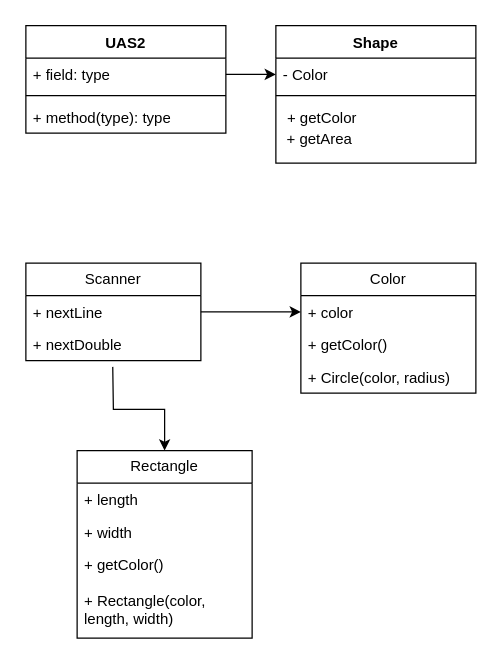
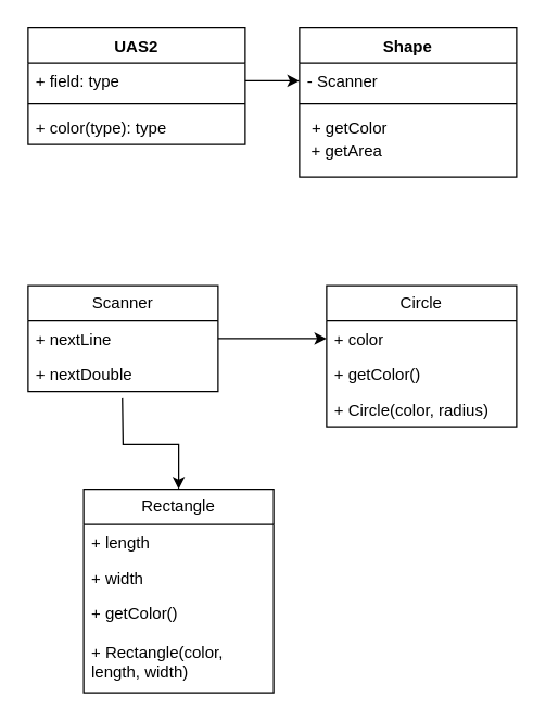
  <mxCell id="0" />
  <mxCell id="1" parent="0" />
  <mxCell id="2" value="UAS2" style="swimlane;fontStyle=1;align=center;verticalAlign=top;childLayout=stackLayout;horizontal=1;startSize=26;horizontalStack=0;resizeParent=1;resizeParentMax=0;resizeLast=0;collapsible=1;marginBottom=0;whiteSpace=wrap;html=1;" parent="1" vertex="1"><mxGeometry x="20" y="20" width="160" height="86" as="geometry" /></mxCell>
  <mxCell id="3" style="edgeStyle=orthogonalEdgeStyle;rounded=0;orthogonalLoop=1;jettySize=auto;html=1;exitX=1;exitY=0.5;exitDx=0;exitDy=0;" parent="2" source="4" edge="1"><mxGeometry relative="1" as="geometry"><mxPoint x="200" y="39" as="targetPoint" /></mxGeometry></mxCell>
  <mxCell id="4" value="+ field: type" style="text;strokeColor=none;fillColor=none;align=left;verticalAlign=top;spacingLeft=4;spacingRight=4;overflow=hidden;rotatable=0;points=[[0,0.5],[1,0.5]];portConstraint=eastwest;whiteSpace=wrap;html=1;" parent="2" vertex="1"><mxGeometry y="26" width="160" height="26" as="geometry" /></mxCell>
  <mxCell id="5" value="" style="line;strokeWidth=1;fillColor=none;align=left;verticalAlign=middle;spacingTop=-1;spacingLeft=3;spacingRight=3;rotatable=0;labelPosition=right;points=[];portConstraint=eastwest;strokeColor=inherit;" parent="2" vertex="1"><mxGeometry y="52" width="160" height="8" as="geometry" /></mxCell>
- <mxCell id="6" value="+ method(type): type" style="text;strokeColor=none;fillColor=none;align=left;verticalAlign=top;spacingLeft=4;spacingRight=4;overflow=hidden;rotatable=0;points=[[0,0.5],[1,0.5]];portConstraint=eastwest;whiteSpace=wrap;html=1;" parent="2" vertex="1"><mxGeometry y="60" width="160" height="26" as="geometry" /></mxCell>
+ <mxCell id="6" value="+ color(type): type" style="text;strokeColor=none;fillColor=none;align=left;verticalAlign=top;spacingLeft=4;spacingRight=4;overflow=hidden;rotatable=0;points=[[0,0.5],[1,0.5]];portConstraint=eastwest;whiteSpace=wrap;html=1;" parent="2" vertex="1"><mxGeometry y="60" width="160" height="26" as="geometry" /></mxCell>
  <mxCell id="7" value="Shape" style="swimlane;fontStyle=1;align=center;verticalAlign=top;childLayout=stackLayout;horizontal=1;startSize=26;horizontalStack=0;resizeParent=1;resizeParentMax=0;resizeLast=0;collapsible=1;marginBottom=0;whiteSpace=wrap;html=1;" parent="1" vertex="1"><mxGeometry x="220" y="20" width="160" height="110" as="geometry" /></mxCell>
- <mxCell id="8" value="- Color" style="text;strokeColor=none;fillColor=none;align=left;verticalAlign=top;spacingLeft=4;spacingRight=4;overflow=hidden;rotatable=0;points=[[0,0.5],[1,0.5]];portConstraint=eastwest;whiteSpace=wrap;html=1;" parent="7" vertex="1"><mxGeometry y="26" width="160" height="26" as="geometry" /></mxCell>
+ <mxCell id="8" value="- Scanner" style="text;strokeColor=none;fillColor=none;align=left;verticalAlign=top;spacingLeft=4;spacingRight=4;overflow=hidden;rotatable=0;points=[[0,0.5],[1,0.5]];portConstraint=eastwest;whiteSpace=wrap;html=1;" parent="7" vertex="1"><mxGeometry y="26" width="160" height="26" as="geometry" /></mxCell>
  <mxCell id="9" value="" style="line;strokeWidth=1;fillColor=none;align=left;verticalAlign=middle;spacingTop=-1;spacingLeft=3;spacingRight=3;rotatable=0;labelPosition=right;points=[];portConstraint=eastwest;strokeColor=inherit;" parent="7" vertex="1"><mxGeometry y="52" width="160" height="8" as="geometry" /></mxCell>
  <mxCell id="10" value="&amp;nbsp;+ getColor&lt;table&gt;&lt;tbody&gt;&lt;tr&gt;&lt;td&gt;+ getArea&lt;/td&gt;&lt;/tr&gt;&lt;/tbody&gt;&lt;/table&gt;" style="text;strokeColor=none;fillColor=none;align=left;verticalAlign=top;spacingLeft=4;spacingRight=4;overflow=hidden;rotatable=0;points=[[0,0.5],[1,0.5]];portConstraint=eastwest;whiteSpace=wrap;html=1;" parent="7" vertex="1"><mxGeometry y="60" width="160" height="50" as="geometry" /></mxCell>
  <mxCell id="11" value="Scanner" style="swimlane;fontStyle=0;childLayout=stackLayout;horizontal=1;startSize=26;fillColor=none;horizontalStack=0;resizeParent=1;resizeParentMax=0;resizeLast=0;collapsible=1;marginBottom=0;whiteSpace=wrap;html=1;" parent="1" vertex="1"><mxGeometry x="20" y="210" width="140" height="78" as="geometry" /></mxCell>
  <mxCell id="12" style="edgeStyle=orthogonalEdgeStyle;rounded=0;orthogonalLoop=1;jettySize=auto;html=1;exitX=1;exitY=0.5;exitDx=0;exitDy=0;" parent="11" source="13" edge="1"><mxGeometry relative="1" as="geometry"><mxPoint x="220" y="39" as="targetPoint" /></mxGeometry></mxCell>
  <mxCell id="13" value="+ nextLine" style="text;strokeColor=none;fillColor=none;align=left;verticalAlign=top;spacingLeft=4;spacingRight=4;overflow=hidden;rotatable=0;points=[[0,0.5],[1,0.5]];portConstraint=eastwest;whiteSpace=wrap;html=1;" parent="11" vertex="1"><mxGeometry y="26" width="140" height="26" as="geometry" /></mxCell>
  <mxCell id="14" value="+ nextDouble" style="text;strokeColor=none;fillColor=none;align=left;verticalAlign=top;spacingLeft=4;spacingRight=4;overflow=hidden;rotatable=0;points=[[0,0.5],[1,0.5]];portConstraint=eastwest;whiteSpace=wrap;html=1;" parent="11" vertex="1"><mxGeometry y="52" width="140" height="26" as="geometry" /></mxCell>
- <mxCell id="15" value="Color" style="swimlane;fontStyle=0;childLayout=stackLayout;horizontal=1;startSize=26;fillColor=none;horizontalStack=0;resizeParent=1;resizeParentMax=0;resizeLast=0;collapsible=1;marginBottom=0;whiteSpace=wrap;html=1;" parent="1" vertex="1"><mxGeometry x="240" y="210" width="140" height="104" as="geometry" /></mxCell>
+ <mxCell id="15" value="Circle" style="swimlane;fontStyle=0;childLayout=stackLayout;horizontal=1;startSize=26;fillColor=none;horizontalStack=0;resizeParent=1;resizeParentMax=0;resizeLast=0;collapsible=1;marginBottom=0;whiteSpace=wrap;html=1;" parent="1" vertex="1"><mxGeometry x="240" y="210" width="140" height="104" as="geometry" /></mxCell>
  <mxCell id="16" value="+ color" style="text;strokeColor=none;fillColor=none;align=left;verticalAlign=top;spacingLeft=4;spacingRight=4;overflow=hidden;rotatable=0;points=[[0,0.5],[1,0.5]];portConstraint=eastwest;whiteSpace=wrap;html=1;" parent="15" vertex="1"><mxGeometry y="26" width="140" height="26" as="geometry" /></mxCell>
  <mxCell id="17" value="+ getColor()" style="text;strokeColor=none;fillColor=none;align=left;verticalAlign=top;spacingLeft=4;spacingRight=4;overflow=hidden;rotatable=0;points=[[0,0.5],[1,0.5]];portConstraint=eastwest;whiteSpace=wrap;html=1;" parent="15" vertex="1"><mxGeometry y="52" width="140" height="26" as="geometry" /></mxCell>
  <mxCell id="18" value="+ Circle(color, radius)" style="text;strokeColor=none;fillColor=none;align=left;verticalAlign=top;spacingLeft=4;spacingRight=4;overflow=hidden;rotatable=0;points=[[0,0.5],[1,0.5]];portConstraint=eastwest;whiteSpace=wrap;html=1;" parent="15" vertex="1"><mxGeometry y="78" width="140" height="26" as="geometry" /></mxCell>
  <mxCell id="19" value="Rectangle" style="swimlane;fontStyle=0;childLayout=stackLayout;horizontal=1;startSize=26;fillColor=none;horizontalStack=0;resizeParent=1;resizeParentMax=0;resizeLast=0;collapsible=1;marginBottom=0;whiteSpace=wrap;html=1;" parent="1" vertex="1"><mxGeometry x="61" y="360" width="140" height="150" as="geometry" /></mxCell>
  <mxCell id="20" value="+ length" style="text;strokeColor=none;fillColor=none;align=left;verticalAlign=top;spacingLeft=4;spacingRight=4;overflow=hidden;rotatable=0;points=[[0,0.5],[1,0.5]];portConstraint=eastwest;whiteSpace=wrap;html=1;" parent="19" vertex="1"><mxGeometry y="26" width="140" height="26" as="geometry" /></mxCell>
  <mxCell id="21" value="+ width" style="text;strokeColor=none;fillColor=none;align=left;verticalAlign=top;spacingLeft=4;spacingRight=4;overflow=hidden;rotatable=0;points=[[0,0.5],[1,0.5]];portConstraint=eastwest;whiteSpace=wrap;html=1;" parent="19" vertex="1"><mxGeometry y="52" width="140" height="26" as="geometry" /></mxCell>
  <mxCell id="22" value="+ getColor()&lt;br&gt;&lt;br&gt;+ Rectangle(color, length, width)" style="text;strokeColor=none;fillColor=none;align=left;verticalAlign=top;spacingLeft=4;spacingRight=4;overflow=hidden;rotatable=0;points=[[0,0.5],[1,0.5]];portConstraint=eastwest;whiteSpace=wrap;html=1;" parent="19" vertex="1"><mxGeometry y="78" width="140" height="72" as="geometry" /></mxCell>
  <mxCell id="23" style="edgeStyle=orthogonalEdgeStyle;rounded=0;orthogonalLoop=1;jettySize=auto;html=1;entryX=0.5;entryY=0;entryDx=0;entryDy=0;" parent="1" target="19" edge="1"><mxGeometry relative="1" as="geometry"><mxPoint x="89.5" y="293" as="sourcePoint" /><mxPoint x="179.5" y="290" as="targetPoint" /></mxGeometry></mxCell>
